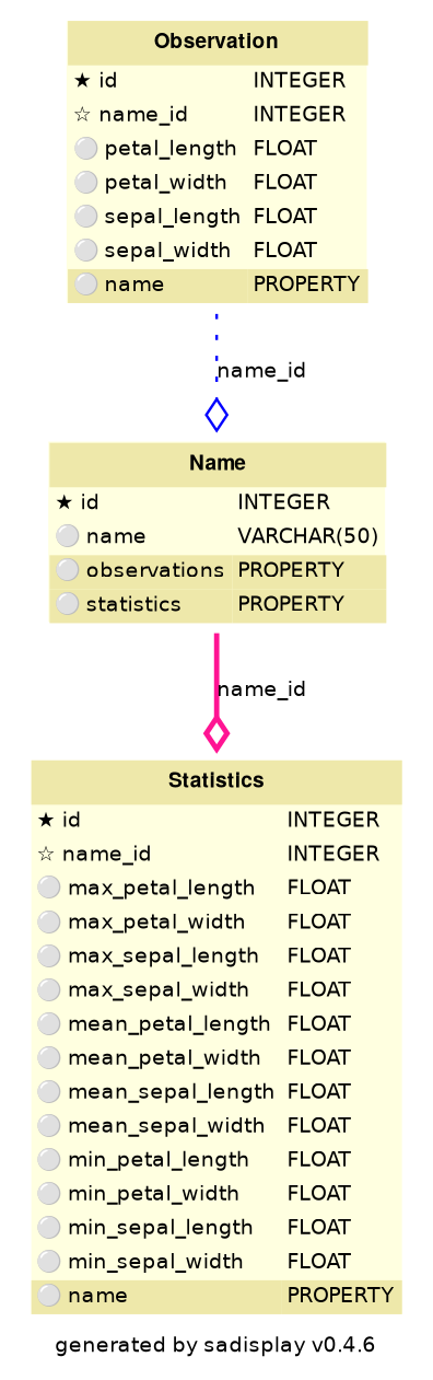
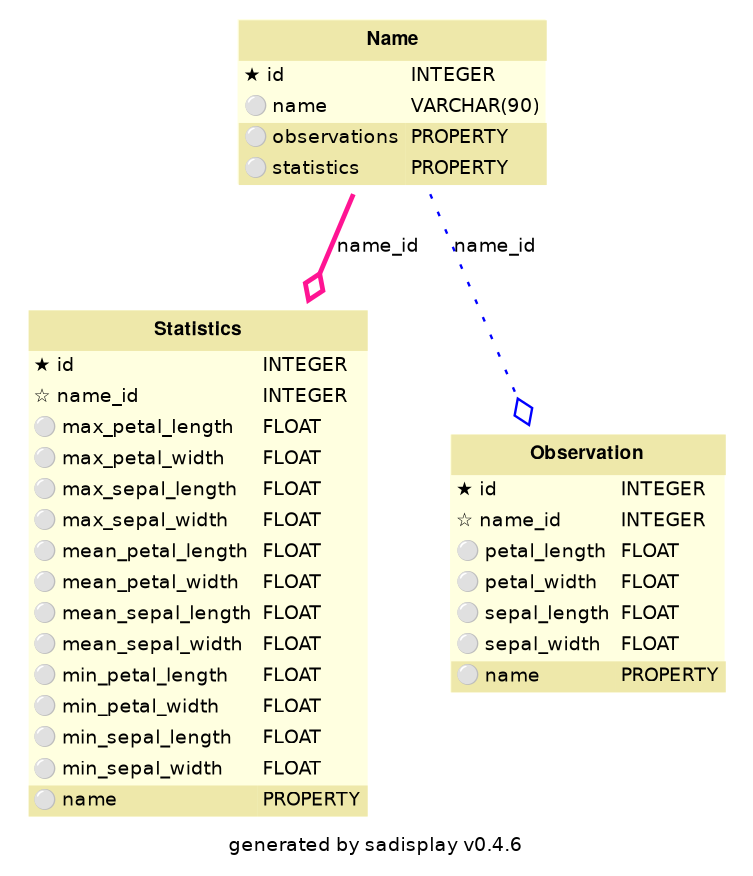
  digraph {
    fontname="Bitstream Vera Sans"
    fontsize=8
    label="generated by sadisplay v0.4.6"
    node [fontname="Bitstream Vera Sans" fontsize=8 shape=plaintext]
    edge [arrowhead=ediamond arrowtail=open fontname="Bitstream Vera Sans" fontsize=8]
-   n1 [label=<         <TABLE BGCOLOR="lightyellow" BORDER="0"             CELLBORDER="0" CELLSPACING="0">                 <TR><TD COLSPAN="2" CELLPADDING="4"                         ALIGN="CENTER" BGCOLOR="palegoldenrod"                 ><FONT FACE="Helvetica Bold" COLOR="black"                 >Name</FONT></TD></TR><TR><TD ALIGN="LEFT" BORDER="0"         ><FONT FACE="Bitstream Vera Sans">★ id</FONT         ></TD><TD ALIGN="LEFT"         ><FONT FACE="Bitstream Vera Sans">INTEGER</FONT         ></TD></TR> <TR><TD ALIGN="LEFT" BORDER="0"         ><FONT FACE="Bitstream Vera Sans">⚪ name</FONT         ></TD><TD ALIGN="LEFT"         ><FONT FACE="Bitstream Vera Sans">VARCHAR(50)</FONT         ></TD></TR><TR><TD ALIGN="LEFT" BORDER="0"         BGCOLOR="palegoldenrod"         ><FONT FACE="Bitstream Vera Sans">⚪ observations</FONT></TD         ><TD BGCOLOR="palegoldenrod" ALIGN="LEFT"         ><FONT FACE="Bitstream Vera Sans">PROPERTY</FONT         ></TD></TR> <TR><TD ALIGN="LEFT" BORDER="0"         BGCOLOR="palegoldenrod"         ><FONT FACE="Bitstream Vera Sans">⚪ statistics</FONT></TD         ><TD BGCOLOR="palegoldenrod" ALIGN="LEFT"         ><FONT FACE="Bitstream Vera Sans">PROPERTY</FONT         ></TD></TR>         </TABLE>     >]
+   n1 [label=<         <TABLE BGCOLOR="lightyellow" BORDER="0"             CELLBORDER="0" CELLSPACING="0">                 <TR><TD COLSPAN="2" CELLPADDING="4"                         ALIGN="CENTER" BGCOLOR="palegoldenrod"                 ><FONT FACE="Helvetica Bold" COLOR="black"                 >Name</FONT></TD></TR><TR><TD ALIGN="LEFT" BORDER="0"         ><FONT FACE="Bitstream Vera Sans">★ id</FONT         ></TD><TD ALIGN="LEFT"         ><FONT FACE="Bitstream Vera Sans">INTEGER</FONT         ></TD></TR> <TR><TD ALIGN="LEFT" BORDER="0"         ><FONT FACE="Bitstream Vera Sans">⚪ name</FONT         ></TD><TD ALIGN="LEFT"         ><FONT FACE="Bitstream Vera Sans">VARCHAR(90)</FONT         ></TD></TR><TR><TD ALIGN="LEFT" BORDER="0"         BGCOLOR="palegoldenrod"         ><FONT FACE="Bitstream Vera Sans">⚪ observations</FONT></TD         ><TD BGCOLOR="palegoldenrod" ALIGN="LEFT"         ><FONT FACE="Bitstream Vera Sans">PROPERTY</FONT         ></TD></TR> <TR><TD ALIGN="LEFT" BORDER="0"         BGCOLOR="palegoldenrod"         ><FONT FACE="Bitstream Vera Sans">⚪ statistics</FONT></TD         ><TD BGCOLOR="palegoldenrod" ALIGN="LEFT"         ><FONT FACE="Bitstream Vera Sans">PROPERTY</FONT         ></TD></TR>         </TABLE>     >]
    n2 [label=<         <TABLE BGCOLOR="lightyellow" BORDER="0"             CELLBORDER="0" CELLSPACING="0">                 <TR><TD COLSPAN="2" CELLPADDING="4"                         ALIGN="CENTER" BGCOLOR="palegoldenrod"                 ><FONT FACE="Helvetica Bold" COLOR="black"                 >Statistics</FONT></TD></TR><TR><TD ALIGN="LEFT" BORDER="0"         ><FONT FACE="Bitstream Vera Sans">★ id</FONT         ></TD><TD ALIGN="LEFT"         ><FONT FACE="Bitstream Vera Sans">INTEGER</FONT         ></TD></TR> <TR><TD ALIGN="LEFT" BORDER="0"         ><FONT FACE="Bitstream Vera Sans">☆ name_id</FONT         ></TD><TD ALIGN="LEFT"         ><FONT FACE="Bitstream Vera Sans">INTEGER</FONT         ></TD></TR> <TR><TD ALIGN="LEFT" BORDER="0"         ><FONT FACE="Bitstream Vera Sans">⚪ max_petal_length</FONT         ></TD><TD ALIGN="LEFT"         ><FONT FACE="Bitstream Vera Sans">FLOAT</FONT         ></TD></TR> <TR><TD ALIGN="LEFT" BORDER="0"         ><FONT FACE="Bitstream Vera Sans">⚪ max_petal_width</FONT         ></TD><TD ALIGN="LEFT"         ><FONT FACE="Bitstream Vera Sans">FLOAT</FONT         ></TD></TR> <TR><TD ALIGN="LEFT" BORDER="0"         ><FONT FACE="Bitstream Vera Sans">⚪ max_sepal_length</FONT         ></TD><TD ALIGN="LEFT"         ><FONT FACE="Bitstream Vera Sans">FLOAT</FONT         ></TD></TR> <TR><TD ALIGN="LEFT" BORDER="0"         ><FONT FACE="Bitstream Vera Sans">⚪ max_sepal_width</FONT         ></TD><TD ALIGN="LEFT"         ><FONT FACE="Bitstream Vera Sans">FLOAT</FONT         ></TD></TR> <TR><TD ALIGN="LEFT" BORDER="0"         ><FONT FACE="Bitstream Vera Sans">⚪ mean_petal_length</FONT         ></TD><TD ALIGN="LEFT"         ><FONT FACE="Bitstream Vera Sans">FLOAT</FONT         ></TD></TR> <TR><TD ALIGN="LEFT" BORDER="0"         ><FONT FACE="Bitstream Vera Sans">⚪ mean_petal_width</FONT         ></TD><TD ALIGN="LEFT"         ><FONT FACE="Bitstream Vera Sans">FLOAT</FONT         ></TD></TR> <TR><TD ALIGN="LEFT" BORDER="0"         ><FONT FACE="Bitstream Vera Sans">⚪ mean_sepal_length</FONT         ></TD><TD ALIGN="LEFT"         ><FONT FACE="Bitstream Vera Sans">FLOAT</FONT         ></TD></TR> <TR><TD ALIGN="LEFT" BORDER="0"         ><FONT FACE="Bitstream Vera Sans">⚪ mean_sepal_width</FONT         ></TD><TD ALIGN="LEFT"         ><FONT FACE="Bitstream Vera Sans">FLOAT</FONT         ></TD></TR> <TR><TD ALIGN="LEFT" BORDER="0"         ><FONT FACE="Bitstream Vera Sans">⚪ min_petal_length</FONT         ></TD><TD ALIGN="LEFT"         ><FONT FACE="Bitstream Vera Sans">FLOAT</FONT         ></TD></TR> <TR><TD ALIGN="LEFT" BORDER="0"         ><FONT FACE="Bitstream Vera Sans">⚪ min_petal_width</FONT         ></TD><TD ALIGN="LEFT"         ><FONT FACE="Bitstream Vera Sans">FLOAT</FONT         ></TD></TR> <TR><TD ALIGN="LEFT" BORDER="0"         ><FONT FACE="Bitstream Vera Sans">⚪ min_sepal_length</FONT         ></TD><TD ALIGN="LEFT"         ><FONT FACE="Bitstream Vera Sans">FLOAT</FONT         ></TD></TR> <TR><TD ALIGN="LEFT" BORDER="0"         ><FONT FACE="Bitstream Vera Sans">⚪ min_sepal_width</FONT         ></TD><TD ALIGN="LEFT"         ><FONT FACE="Bitstream Vera Sans">FLOAT</FONT         ></TD></TR><TR><TD ALIGN="LEFT" BORDER="0"         BGCOLOR="palegoldenrod"         ><FONT FACE="Bitstream Vera Sans">⚪ name</FONT></TD         ><TD BGCOLOR="palegoldenrod" ALIGN="LEFT"         ><FONT FACE="Bitstream Vera Sans">PROPERTY</FONT         ></TD></TR>         </TABLE>     >]
    n3 [label=<         <TABLE BGCOLOR="lightyellow" BORDER="0"             CELLBORDER="0" CELLSPACING="0">                 <TR><TD COLSPAN="2" CELLPADDING="4"                         ALIGN="CENTER" BGCOLOR="palegoldenrod"                 ><FONT FACE="Helvetica Bold" COLOR="black"                 >Observation</FONT></TD></TR><TR><TD ALIGN="LEFT" BORDER="0"         ><FONT FACE="Bitstream Vera Sans">★ id</FONT         ></TD><TD ALIGN="LEFT"         ><FONT FACE="Bitstream Vera Sans">INTEGER</FONT         ></TD></TR> <TR><TD ALIGN="LEFT" BORDER="0"         ><FONT FACE="Bitstream Vera Sans">☆ name_id</FONT         ></TD><TD ALIGN="LEFT"         ><FONT FACE="Bitstream Vera Sans">INTEGER</FONT         ></TD></TR> <TR><TD ALIGN="LEFT" BORDER="0"         ><FONT FACE="Bitstream Vera Sans">⚪ petal_length</FONT         ></TD><TD ALIGN="LEFT"         ><FONT FACE="Bitstream Vera Sans">FLOAT</FONT         ></TD></TR> <TR><TD ALIGN="LEFT" BORDER="0"         ><FONT FACE="Bitstream Vera Sans">⚪ petal_width</FONT         ></TD><TD ALIGN="LEFT"         ><FONT FACE="Bitstream Vera Sans">FLOAT</FONT         ></TD></TR> <TR><TD ALIGN="LEFT" BORDER="0"         ><FONT FACE="Bitstream Vera Sans">⚪ sepal_length</FONT         ></TD><TD ALIGN="LEFT"         ><FONT FACE="Bitstream Vera Sans">FLOAT</FONT         ></TD></TR> <TR><TD ALIGN="LEFT" BORDER="0"         ><FONT FACE="Bitstream Vera Sans">⚪ sepal_width</FONT         ></TD><TD ALIGN="LEFT"         ><FONT FACE="Bitstream Vera Sans">FLOAT</FONT         ></TD></TR><TR><TD ALIGN="LEFT" BORDER="0"         BGCOLOR="palegoldenrod"         ><FONT FACE="Bitstream Vera Sans">⚪ name</FONT></TD         ><TD BGCOLOR="palegoldenrod" ALIGN="LEFT"         ><FONT FACE="Bitstream Vera Sans">PROPERTY</FONT         ></TD></TR>         </TABLE>     >]
    n1 -> n2 [color=deeppink label=name_id style=bold]
-   n3 -> n1 [color=blue label=name_id style=dotted]
+   n1 -> n3 [color=blue label=name_id style=dotted]
  }
